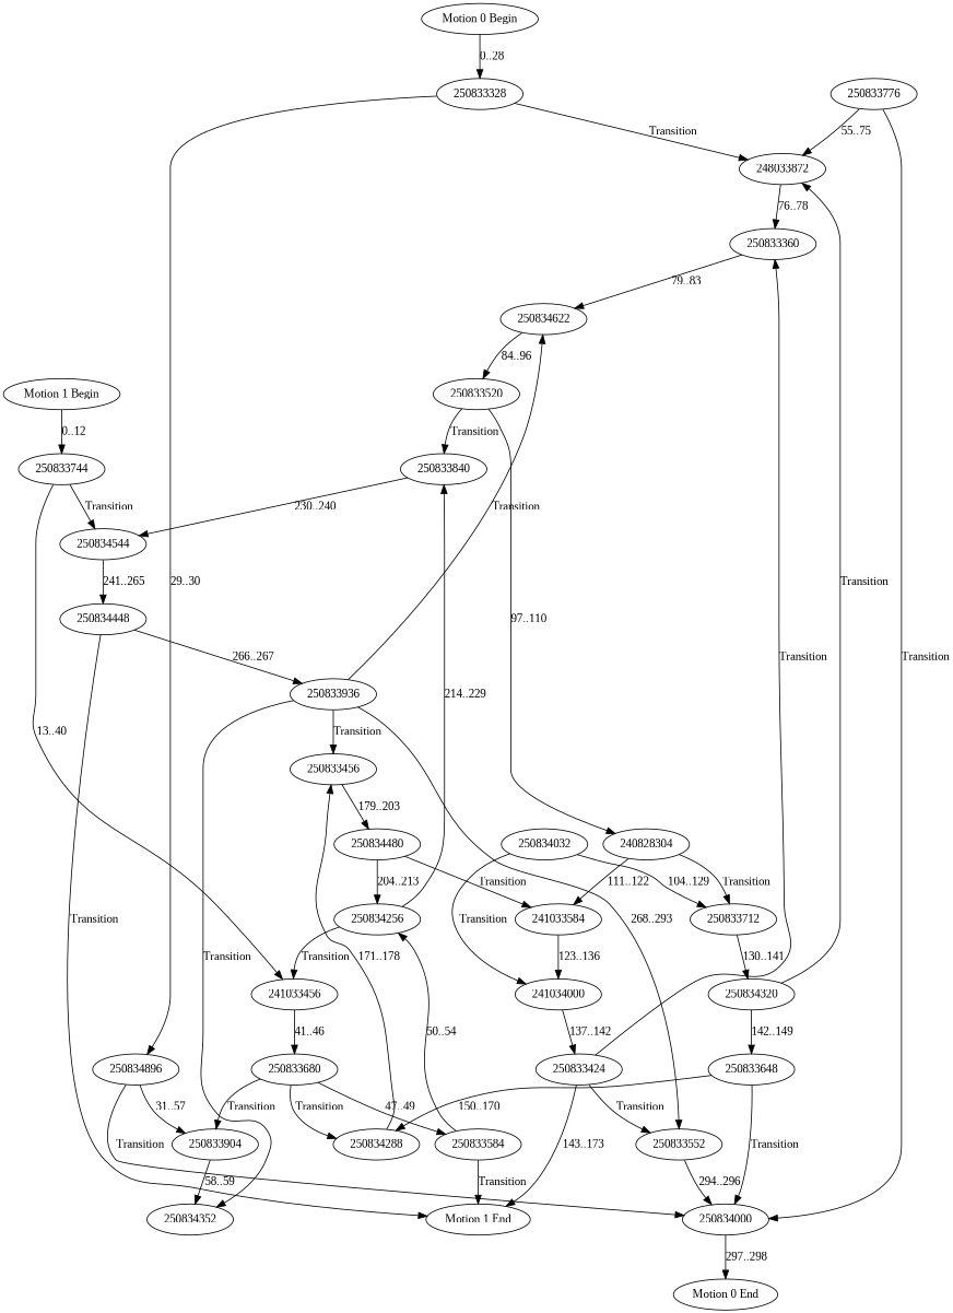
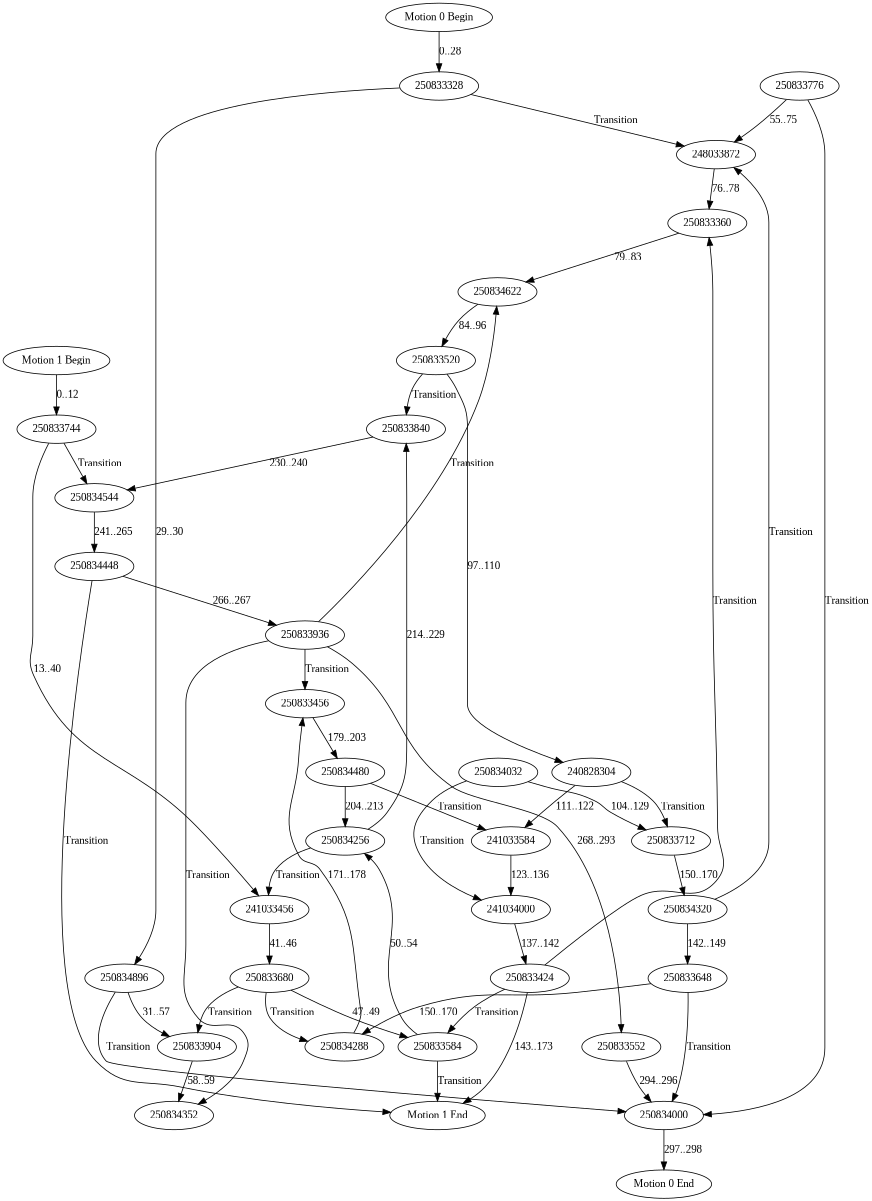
  digraph {
    fontname="Liberation Serif"
    node [fontname="Liberation Serif"]
    edge [fontname="Liberation Serif"]
    n1 [label="Motion 0 Begin"]
    250833328
    250834896
    n4 [label=248033872]
    250833904
    250834000
    250833360
    250834352
    n9 [label="Motion 0 End"]
    250834032
    250833712
    241034000
    250834320
    250833424
    250833648
    250834288
    250833456
    250834480
    250834256
    241033584
    250833840
    241033456
    250834544
    250833680
    250834448
    250833936
    n27 [label="Motion 1 End"]
    250833552
    n29 [label=250834622]
    250833520
    240828304
    250833584
    250833776
    n34 [label="Motion 1 Begin"]
    250833744
    n1 -> 250833328 [label="0..28"]
    250833328 -> 250834896 [label="29..30"]
    250833328 -> n4 [label=Transition]
    250834896 -> 250833904 [label="31..57"]
    250834896 -> 250834000 [label=Transition]
    n4 -> 250833360 [label="76..78"]
    250833904 -> 250834352 [label="58..59"]
    250834000 -> n9 [label="297..298"]
    250833360 -> n29 [label="79..83"]
    250834032 -> 250833712 [label="104..129"]
    250834032 -> 241034000 [label=Transition]
-   250833712 -> 250834320 [label="130..141"]
+   250833712 -> 250834320 [label="150..170"]
    241034000 -> 250833424 [label="137..142"]
    250834320 -> n4 [label=Transition]
    250834320 -> 250833648 [label="142..149"]
    250833424 -> 250833360 [label=Transition]
    250833424 -> n27 [label="143..173"]
-   250833424 -> 250833552 [label=Transition]
+   250833424 -> 250833584 [label=Transition]
    250833648 -> 250834000 [label=Transition]
    250833648 -> 250834288 [label="150..170"]
    250834288 -> 250833456 [label="171..178"]
    250833456 -> 250834480 [label="179..203"]
    250834480 -> 250834256 [label="204..213"]
    250834480 -> 241033584 [label=Transition]
    250834256 -> 250833840 [label="214..229"]
    250834256 -> 241033456 [label=Transition]
    241033584 -> 241034000 [label="123..136"]
    250833840 -> 250834544 [label="230..240"]
    241033456 -> 250833680 [label="41..46"]
    250834544 -> 250834448 [label="241..265"]
    250833680 -> 250833904 [label=Transition]
    250833680 -> 250834288 [label=Transition]
    250833680 -> 250833584 [label="47..49"]
    250834448 -> 250833936 [label="266..267"]
    250834448 -> n27 [label=Transition]
    250833936 -> 250834352 [label=Transition]
    250833936 -> 250833456 [label=Transition]
    250833936 -> 250833552 [label="268..293"]
    250833936 -> n29 [label=Transition]
    250833552 -> 250834000 [label="294..296"]
    n29 -> 250833520 [label="84..96"]
    250833520 -> 250833840 [label=Transition]
    250833520 -> 240828304 [label="97..110"]
    240828304 -> 250833712 [label=Transition]
    240828304 -> 241033584 [label="111..122"]
    250833584 -> 250834256 [label="50..54"]
    250833584 -> n27 [label=Transition]
    250833776 -> n4 [label="55..75"]
    250833776 -> 250834000 [label=Transition]
    n34 -> 250833744 [label="0..12"]
    250833744 -> 241033456 [label="13..40"]
    250833744 -> 250834544 [label=Transition]
  }
